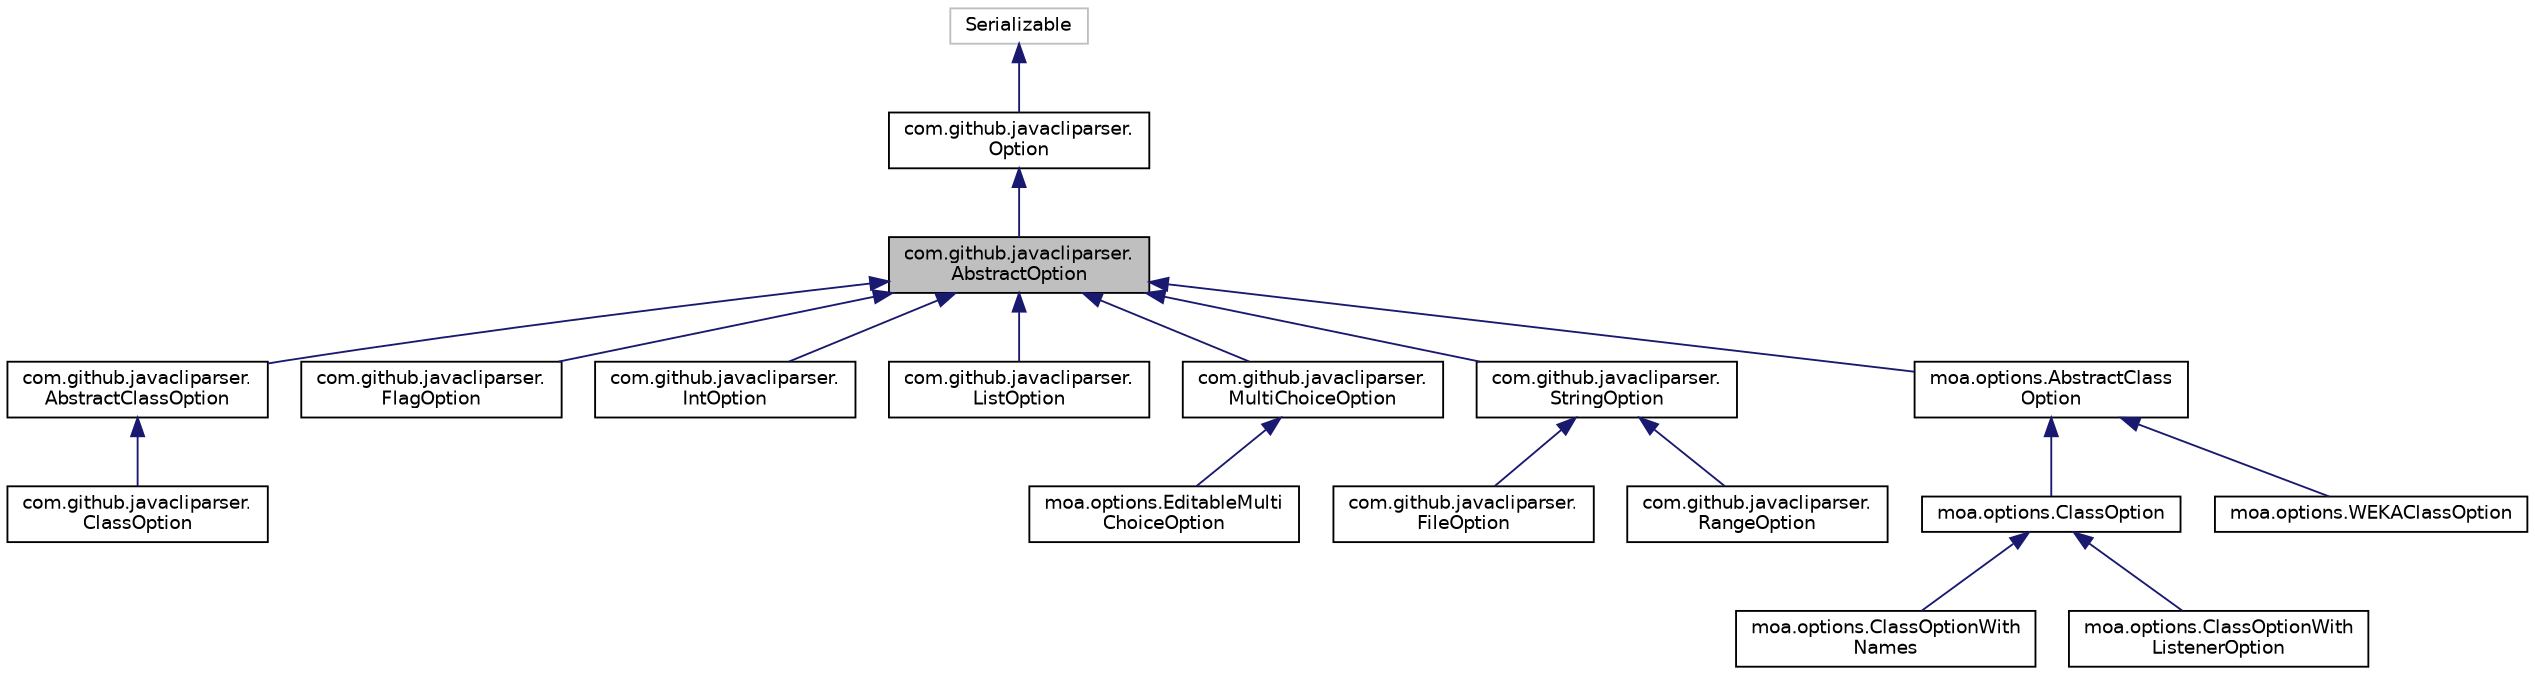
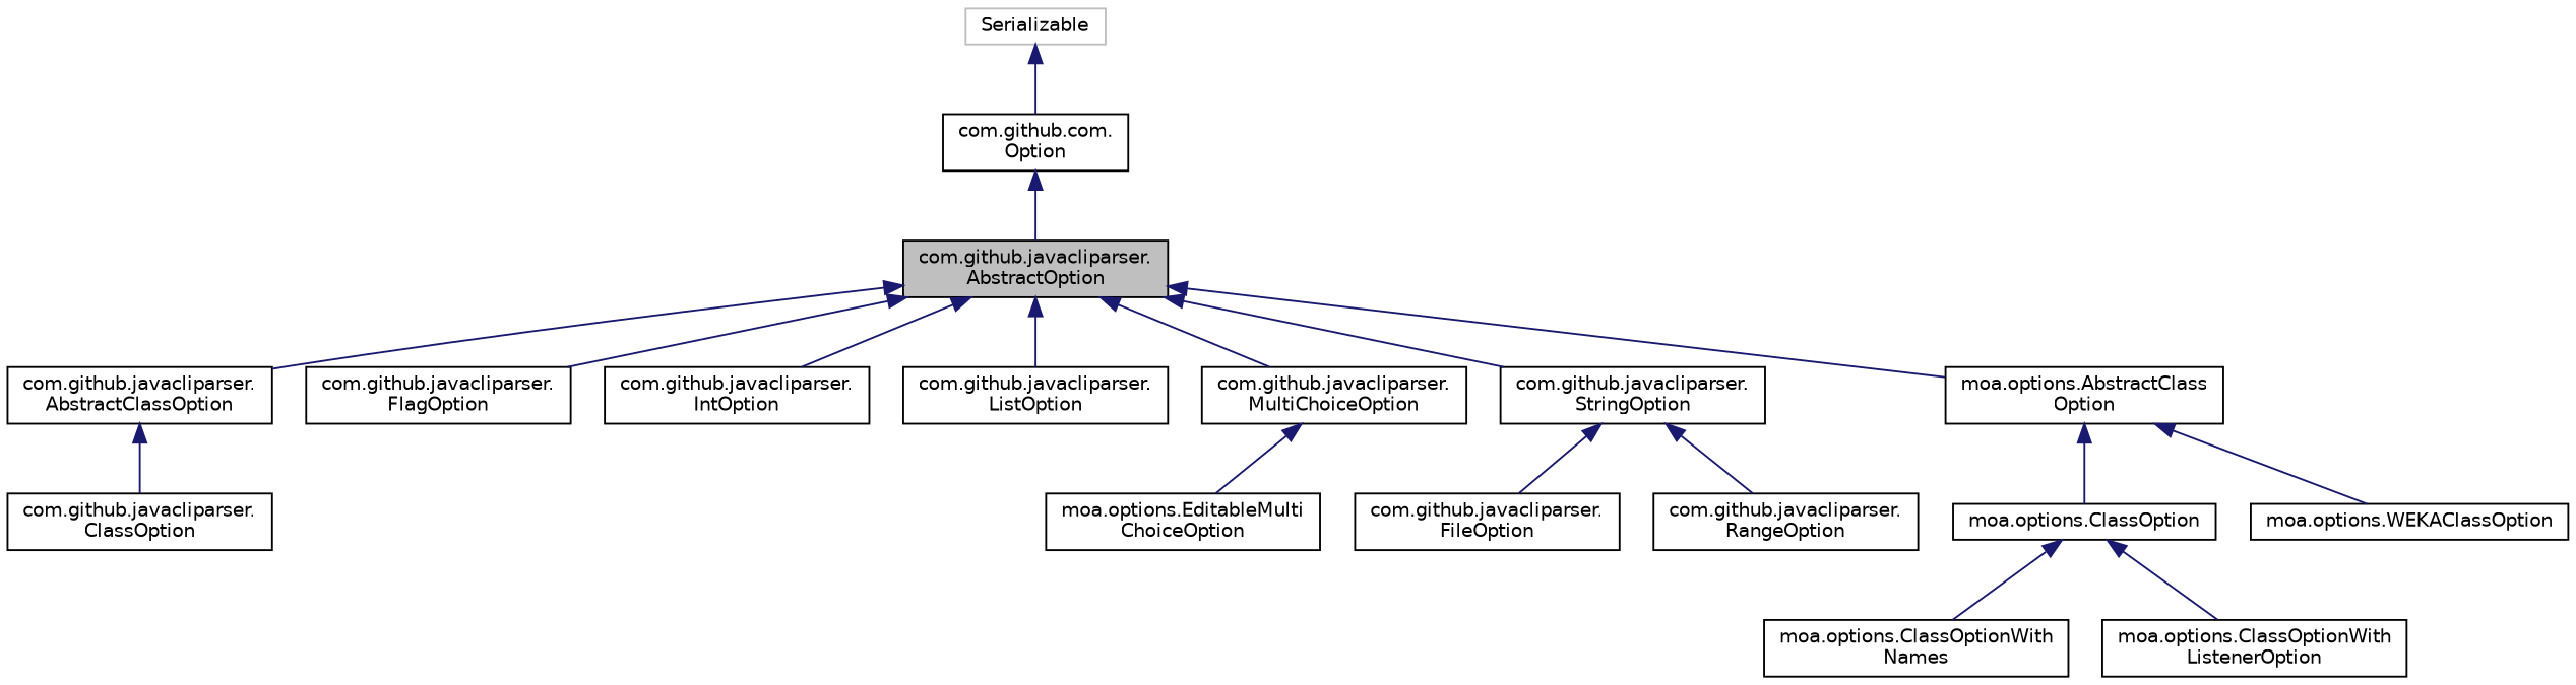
  digraph {
    rankdir=TB
    node [color=black fillcolor=white fontname=Helvetica fontsize=10 shape=record style=filled]
    edge [color=midnightblue dir=back fontname=Helvetica fontsize=10 labelfontname=Helvetica labelfontsize=10 style=solid]
    n1 [fillcolor=grey75 fontcolor=black height=0.2 label="com.github.javacliparser.\lAbstractOption" width=0.4]
    n2 [height=0.2 label="com.github.javacliparser.\lAbstractClassOption" width=0.4]
    n3 [height=0.2 label="com.github.javacliparser.\lFlagOption" width=0.4]
    n4 [height=0.2 label="com.github.javacliparser.\lIntOption" width=0.4]
    n5 [height=0.2 label="com.github.javacliparser.\lListOption" width=0.4]
    n6 [height=0.2 label="com.github.javacliparser.\lMultiChoiceOption" width=0.4]
    n7 [height=0.2 label="com.github.javacliparser.\lStringOption" width=0.4]
    n8 [height=0.2 label="moa.options.AbstractClass\lOption" width=0.4]
    n9 [height=0.2 label="com.github.javacliparser.\lClassOption" width=0.4]
    n10 [height=0.2 label="moa.options.EditableMulti\lChoiceOption" width=0.4]
    n11 [height=0.2 label="com.github.javacliparser.\lFileOption" width=0.4]
    n12 [height=0.2 label="com.github.javacliparser.\lRangeOption" width=0.4]
    n13 [height=0.2 label="moa.options.ClassOption" width=0.4]
    n14 [height=0.2 label="moa.options.WEKAClassOption" width=0.4]
-   n15 [height=0.2 label="com.github.javacliparser.\lOption" width=0.4]
+   n15 [height=0.2 label="com.github.com.\lOption" width=0.4]
    n16 [color=grey75 height=0.2 label=Serializable width=0.4]
    n17 [height=0.2 label="moa.options.ClassOptionWith\lNames" width=0.4]
    n18 [height=0.2 label="moa.options.ClassOptionWith\lListenerOption" width=0.4]
    n1 -> n2
    n1 -> n3
    n1 -> n4
    n1 -> n5
    n1 -> n6
    n1 -> n7
    n1 -> n8
    n2 -> n9
    n6 -> n10
    n7 -> n11
    n7 -> n12
    n8 -> n13
    n8 -> n14
    n13 -> n17
    n13 -> n18
    n15 -> n1
    n16 -> n15
  }
